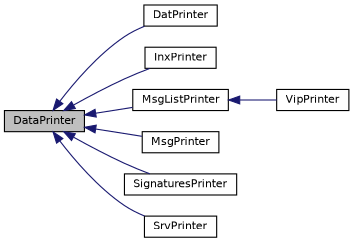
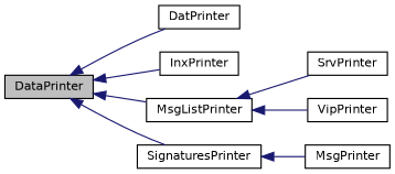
  digraph {
    rankdir=LR
    node [color=black fillcolor=white fontname=Helvetica fontsize=10 shape=record style=filled]
    edge [color=midnightblue dir=back fontname=Helvetica fontsize=10 labelfontname=Helvetica labelfontsize=10 style=solid]
    n1 [fillcolor=grey75 fontcolor=black height=0.2 label=DataPrinter width=0.4]
    n2 [height=0.2 label=DatPrinter width=0.4]
    n3 [height=0.2 label=InxPrinter width=0.4]
    n4 [height=0.2 label=MsgListPrinter width=0.4]
    n5 [height=0.2 label=MsgPrinter width=0.4]
    n6 [height=0.2 label=SignaturesPrinter width=0.4]
    n7 [height=0.2 label=SrvPrinter width=0.4]
    n8 [height=0.2 label=VipPrinter width=0.4]
    n1 -> n2
    n1 -> n3
    n1 -> n4
-   n1 -> n5
+   n6 -> n5
    n1 -> n6
-   n1 -> n7
+   n4 -> n7
    n4 -> n8
  }
